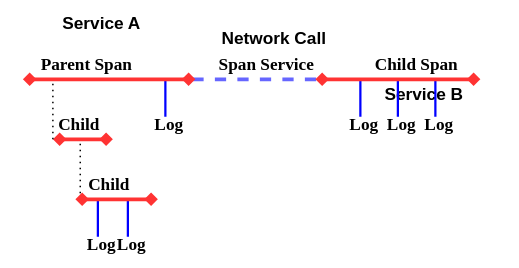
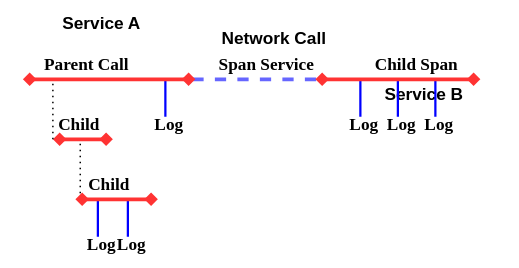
  <mxCell id="0" />
  <mxCell id="1" parent="0" />
  <mxCell id="2" value="" style="endArrow=none;html=1;strokeWidth=5;targetPerimeterSpacing=-1;sourcePerimeterSpacing=0;startArrow=none;startFill=0;endFill=0;dashed=1;strokeColor=#6666FF;" edge="1" parent="1"><mxGeometry width="50" height="50" relative="1" as="geometry"><mxPoint x="256" y="105" as="sourcePoint" /><mxPoint x="426" y="105" as="targetPoint" /></mxGeometry></mxCell>
  <mxCell id="3" value="Service A" style="text;html=1;strokeColor=none;fillColor=none;align=center;verticalAlign=middle;whiteSpace=wrap;rounded=0;fontStyle=1;fontSize=23;" vertex="1" parent="1"><mxGeometry x="70" y="20" width="130" height="20" as="geometry" /></mxCell>
  <mxCell id="4" value="Network Call" style="text;html=1;strokeColor=none;fillColor=none;align=center;verticalAlign=middle;whiteSpace=wrap;rounded=0;fontStyle=1;fontSize=23;" vertex="1" parent="1"><mxGeometry x="290" y="40" width="150" height="20" as="geometry" /></mxCell>
  <mxCell id="5" value="Service B" style="text;html=1;strokeColor=none;fillColor=none;align=center;verticalAlign=middle;whiteSpace=wrap;rounded=0;fontStyle=1;fontSize=23;" vertex="1" parent="1"><mxGeometry x="490" y="115" width="150" height="20" as="geometry" /></mxCell>
- <mxCell id="6" value="Parent Span" style="text;html=1;strokeColor=none;fillColor=none;align=center;verticalAlign=middle;whiteSpace=wrap;rounded=0;fontSize=23;fontStyle=1;fontFamily=Comic Sans MS;" vertex="1" parent="1"><mxGeometry x="30" y="75" width="170" height="20" as="geometry" /></mxCell>
+ <mxCell id="6" value="Parent Call" style="text;html=1;strokeColor=none;fillColor=none;align=center;verticalAlign=middle;whiteSpace=wrap;rounded=0;fontSize=23;fontStyle=1;fontFamily=Comic Sans MS;" vertex="1" parent="1"><mxGeometry x="30" y="75" width="170" height="20" as="geometry" /></mxCell>
  <mxCell id="7" value="Span Service" style="text;html=1;strokeColor=none;fillColor=none;align=center;verticalAlign=middle;whiteSpace=wrap;rounded=0;fontSize=23;fontStyle=1;fontFamily=Comic Sans MS;" vertex="1" parent="1"><mxGeometry x="270" y="75" width="170" height="20" as="geometry" /></mxCell>
  <mxCell id="8" value="Child Span" style="text;html=1;strokeColor=none;fillColor=none;align=center;verticalAlign=middle;whiteSpace=wrap;rounded=0;fontSize=23;fontStyle=1;fontFamily=Comic Sans MS;" vertex="1" parent="1"><mxGeometry x="470" y="75" width="170" height="20" as="geometry" /></mxCell>
  <mxCell id="9" value="" style="endArrow=diamond;html=1;strokeWidth=5;targetPerimeterSpacing=-1;sourcePerimeterSpacing=0;startArrow=diamond;startFill=1;endFill=1;strokeColor=#FF3333;" edge="1" parent="1"><mxGeometry width="50" height="50" relative="1" as="geometry"><mxPoint x="70" y="185" as="sourcePoint" /><mxPoint x="150" y="185" as="targetPoint" /></mxGeometry></mxCell>
  <mxCell id="10" value="" style="endArrow=none;dashed=1;html=1;dashPattern=1 3;strokeWidth=2;fontFamily=Comic Sans MS;fontSize=23;" edge="1" parent="1"><mxGeometry width="50" height="50" relative="1" as="geometry"><mxPoint x="70" y="185" as="sourcePoint" /><mxPoint x="70" y="105" as="targetPoint" /></mxGeometry></mxCell>
  <mxCell id="11" value="Child" style="text;html=1;strokeColor=none;fillColor=none;align=center;verticalAlign=middle;whiteSpace=wrap;rounded=0;fontSize=23;fontStyle=1;fontFamily=Comic Sans MS;" vertex="1" parent="1"><mxGeometry x="20" y="155" width="170" height="20" as="geometry" /></mxCell>
  <mxCell id="12" value="Child" style="text;html=1;strokeColor=none;fillColor=none;align=center;verticalAlign=middle;whiteSpace=wrap;rounded=0;fontSize=23;fontStyle=1;fontFamily=Comic Sans MS;" vertex="1" parent="1"><mxGeometry x="60" y="235" width="170" height="20" as="geometry" /></mxCell>
  <mxCell id="13" value="" style="endArrow=none;dashed=1;html=1;dashPattern=1 3;strokeWidth=2;fontFamily=Comic Sans MS;fontSize=23;" edge="1" parent="1"><mxGeometry width="50" height="50" relative="1" as="geometry"><mxPoint x="106.5" y="265" as="sourcePoint" /><mxPoint x="106.5" y="185" as="targetPoint" /></mxGeometry></mxCell>
  <mxCell id="14" value="" style="endArrow=none;html=1;strokeWidth=3;fontFamily=Comic Sans MS;fontSize=23;strokeColor=#0000FF;" edge="1" parent="1"><mxGeometry width="50" height="50" relative="1" as="geometry"><mxPoint x="220" y="155" as="sourcePoint" /><mxPoint x="220" y="105" as="targetPoint" /></mxGeometry></mxCell>
  <mxCell id="15" value="" style="endArrow=diamond;html=1;strokeWidth=5;targetPerimeterSpacing=-1;sourcePerimeterSpacing=0;startArrow=diamond;startFill=1;endFill=1;strokeColor=#FF3333;" edge="1" parent="1"><mxGeometry width="50" height="50" relative="1" as="geometry"><mxPoint x="30" y="105" as="sourcePoint" /><mxPoint x="260" y="105" as="targetPoint" /></mxGeometry></mxCell>
  <mxCell id="16" value="Log" style="text;html=1;strokeColor=none;fillColor=none;align=center;verticalAlign=middle;whiteSpace=wrap;rounded=0;fontSize=23;fontStyle=1;fontFamily=Comic Sans MS;" vertex="1" parent="1"><mxGeometry x="140" y="155" width="170" height="20" as="geometry" /></mxCell>
  <mxCell id="17" value="" style="endArrow=none;html=1;strokeWidth=3;fontFamily=Comic Sans MS;fontSize=23;strokeColor=#0000FF;" edge="1" parent="1"><mxGeometry width="50" height="50" relative="1" as="geometry"><mxPoint x="130" y="315" as="sourcePoint" /><mxPoint x="130" y="265" as="targetPoint" /></mxGeometry></mxCell>
  <mxCell id="18" value="Log" style="text;html=1;strokeColor=none;fillColor=none;align=center;verticalAlign=middle;whiteSpace=wrap;rounded=0;fontSize=23;fontStyle=1;fontFamily=Comic Sans MS;" vertex="1" parent="1"><mxGeometry x="50" y="315" width="170" height="20" as="geometry" /></mxCell>
  <mxCell id="19" value="" style="endArrow=none;html=1;strokeWidth=3;fontFamily=Comic Sans MS;fontSize=23;strokeColor=#0000FF;" edge="1" parent="1"><mxGeometry width="50" height="50" relative="1" as="geometry"><mxPoint x="170" y="315" as="sourcePoint" /><mxPoint x="170" y="265" as="targetPoint" /></mxGeometry></mxCell>
  <mxCell id="20" value="Log" style="text;html=1;strokeColor=none;fillColor=none;align=center;verticalAlign=middle;whiteSpace=wrap;rounded=0;fontSize=23;fontStyle=1;fontFamily=Comic Sans MS;" vertex="1" parent="1"><mxGeometry x="90" y="315" width="170" height="20" as="geometry" /></mxCell>
  <mxCell id="21" value="" style="endArrow=diamond;html=1;strokeWidth=5;targetPerimeterSpacing=-1;sourcePerimeterSpacing=0;startArrow=diamond;startFill=1;endFill=1;strokeColor=#FF3333;" edge="1" parent="1"><mxGeometry width="50" height="50" relative="1" as="geometry"><mxPoint x="100" y="265" as="sourcePoint" /><mxPoint x="210" y="265" as="targetPoint" /></mxGeometry></mxCell>
  <mxCell id="22" value="" style="endArrow=none;html=1;strokeWidth=3;fontFamily=Comic Sans MS;fontSize=23;strokeColor=#0000FF;" edge="1" parent="1"><mxGeometry width="50" height="50" relative="1" as="geometry"><mxPoint x="480" y="155" as="sourcePoint" /><mxPoint x="480" y="105" as="targetPoint" /></mxGeometry></mxCell>
  <mxCell id="23" value="Log" style="text;html=1;strokeColor=none;fillColor=none;align=center;verticalAlign=middle;whiteSpace=wrap;rounded=0;fontSize=23;fontStyle=1;fontFamily=Comic Sans MS;" vertex="1" parent="1"><mxGeometry x="400" y="155" width="170" height="20" as="geometry" /></mxCell>
  <mxCell id="24" value="" style="endArrow=none;html=1;strokeWidth=3;fontFamily=Comic Sans MS;fontSize=23;strokeColor=#0000FF;fontStyle=1" edge="1" parent="1"><mxGeometry width="50" height="50" relative="1" as="geometry"><mxPoint x="530" y="155" as="sourcePoint" /><mxPoint x="530" y="105" as="targetPoint" /></mxGeometry></mxCell>
  <mxCell id="25" value="Log" style="text;html=1;strokeColor=none;fillColor=none;align=center;verticalAlign=middle;whiteSpace=wrap;rounded=0;fontSize=23;fontStyle=1;fontFamily=Comic Sans MS;" vertex="1" parent="1"><mxGeometry x="450" y="155" width="170" height="20" as="geometry" /></mxCell>
  <mxCell id="26" value="" style="endArrow=none;html=1;strokeWidth=3;fontFamily=Comic Sans MS;fontSize=23;strokeColor=#0000FF;" edge="1" parent="1"><mxGeometry width="50" height="50" relative="1" as="geometry"><mxPoint x="580" y="155" as="sourcePoint" /><mxPoint x="580" y="105" as="targetPoint" /></mxGeometry></mxCell>
  <mxCell id="27" value="Log" style="text;html=1;strokeColor=none;fillColor=none;align=center;verticalAlign=middle;whiteSpace=wrap;rounded=0;fontSize=23;fontStyle=1;fontFamily=Comic Sans MS;" vertex="1" parent="1"><mxGeometry x="500" y="155" width="170" height="20" as="geometry" /></mxCell>
  <mxCell id="28" value="" style="endArrow=diamond;html=1;strokeWidth=5;targetPerimeterSpacing=-1;sourcePerimeterSpacing=0;startArrow=diamond;startFill=1;endFill=1;strokeColor=#FF3333;" edge="1" parent="1"><mxGeometry width="50" height="50" relative="1" as="geometry"><mxPoint x="420" y="105" as="sourcePoint" /><mxPoint x="640" y="105" as="targetPoint" /></mxGeometry></mxCell>
